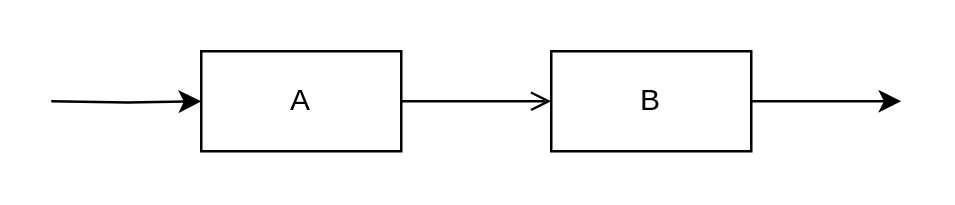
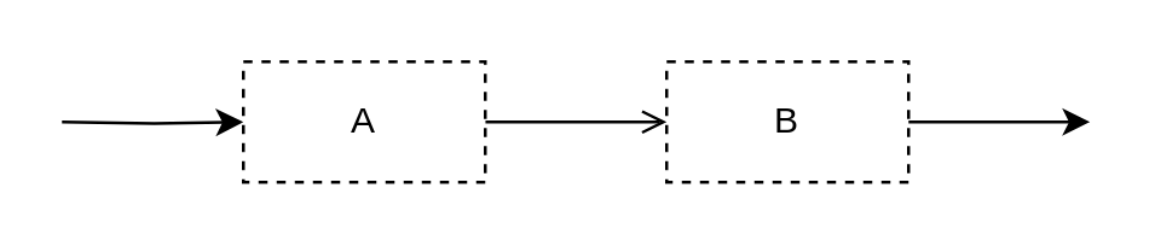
  <mxCell id="0" />
  <mxCell id="1" parent="0" />
  <mxCell id="2" style="edgeStyle=orthogonalEdgeStyle;rounded=0;orthogonalLoop=1;jettySize=auto;html=1;exitX=0;exitY=0.5;exitDx=0;exitDy=0;entryX=0;entryY=0.5;entryDx=0;entryDy=0;" parent="1" target="4" edge="1"><mxGeometry relative="1" as="geometry"><mxPoint x="20" y="40" as="sourcePoint" /></mxGeometry></mxCell>
  <mxCell id="3" style="edgeStyle=orthogonalEdgeStyle;rounded=0;orthogonalLoop=1;jettySize=auto;html=1;exitX=1;exitY=0.5;exitDx=0;exitDy=0;entryX=0;entryY=0.5;entryDx=0;entryDy=0;endArrow=open;" parent="1" source="4" edge="1" target="5"><mxGeometry relative="1" as="geometry"><mxPoint x="220" y="40" as="targetPoint" /></mxGeometry></mxCell>
- <mxCell id="4" value="A" style="rounded=0;whiteSpace=wrap;html=1;" parent="1" vertex="1"><mxGeometry x="80" y="20" width="80" height="40" as="geometry" /></mxCell>
- <mxCell id="5" value="B" style="rounded=0;whiteSpace=wrap;html=1;" vertex="1" parent="1"><mxGeometry x="220" y="20" width="80" height="40" as="geometry" /></mxCell>
+ <mxCell id="4" value="A" style="rounded=0;whiteSpace=wrap;html=1;dashed=1;" parent="1" vertex="1"><mxGeometry x="80" y="20" width="80" height="40" as="geometry" /></mxCell>
+ <mxCell id="5" value="B" style="rounded=0;whiteSpace=wrap;html=1;dashed=1;" vertex="1" parent="1"><mxGeometry x="220" y="20" width="80" height="40" as="geometry" /></mxCell>
  <mxCell id="6" style="edgeStyle=orthogonalEdgeStyle;rounded=0;orthogonalLoop=1;jettySize=auto;html=1;exitX=1;exitY=0.5;exitDx=0;exitDy=0;" edge="1" source="5" parent="1"><mxGeometry relative="1" as="geometry"><mxPoint x="360" y="40" as="targetPoint" /></mxGeometry></mxCell>
